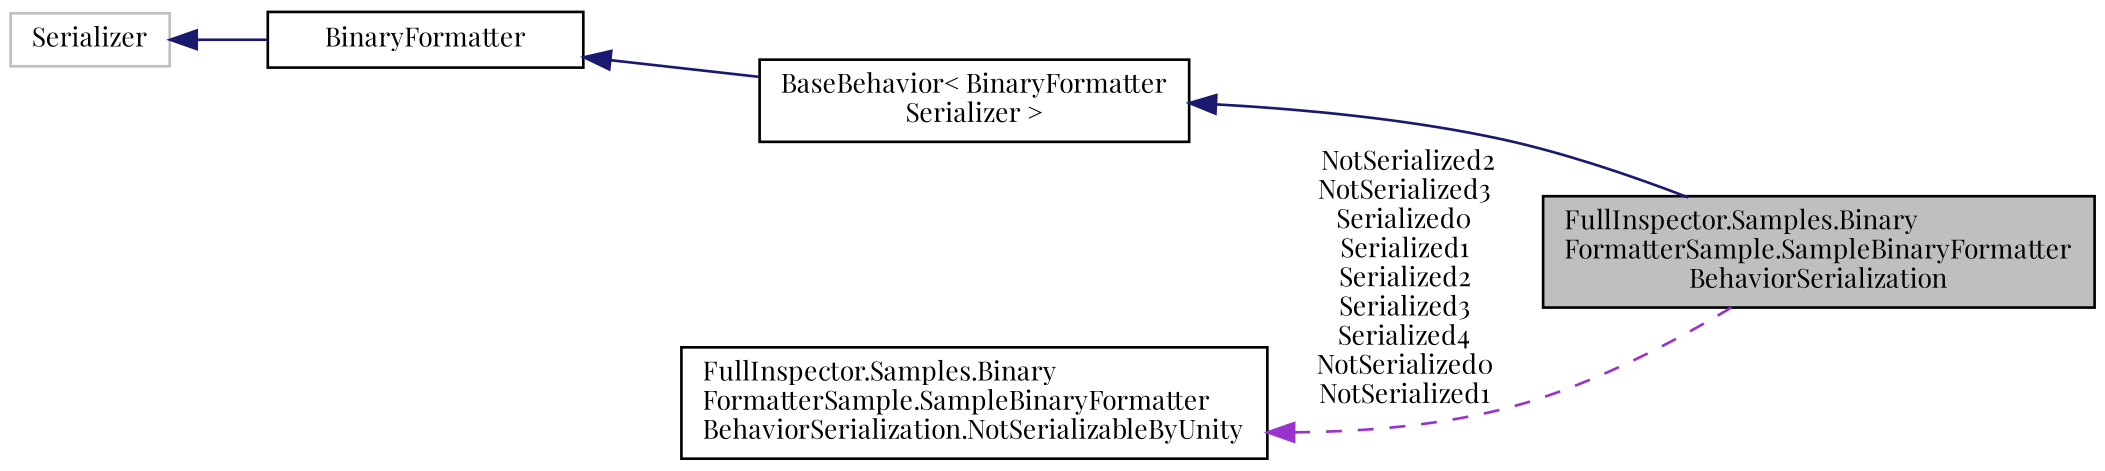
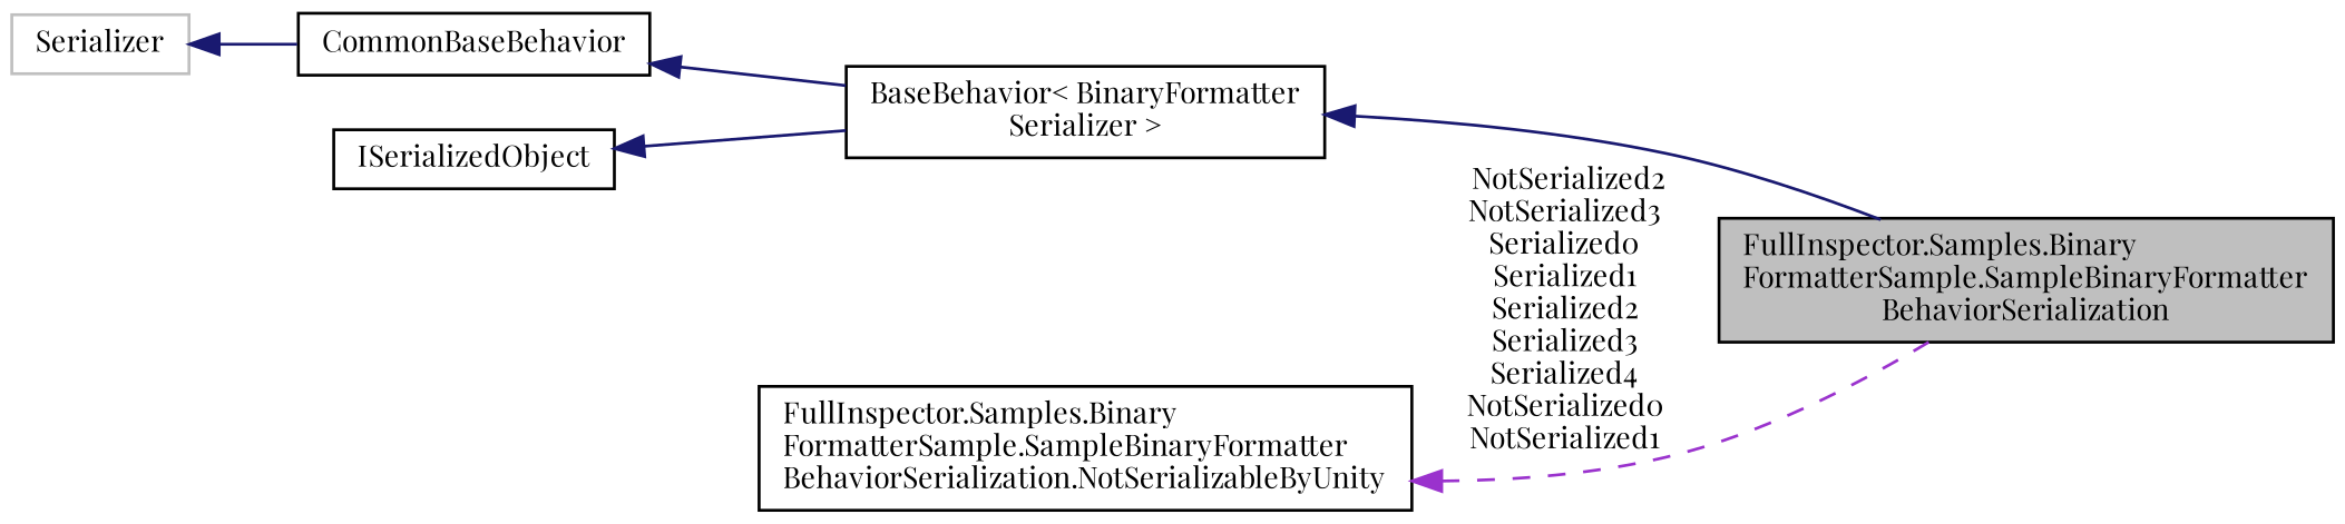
  digraph {
    fontname="Playfair Display"
    rankdir=LR
    node [color=black fillcolor=white fontname="Playfair Display" fontsize=10 shape=record style=filled]
    edge [color=midnightblue dir=back fontname="Playfair Display" fontsize=10 labelfontname=Helvetica labelfontsize=10 style=solid]
    n1 [fillcolor=grey75 fontcolor=black height=0.2 label="FullInspector.Samples.Binary\lFormatterSample.SampleBinaryFormatter\lBehaviorSerialization" width=0.4]
    n2 [height=0.2 label="BaseBehavior\< BinaryFormatter\lSerializer \>" width=0.4]
-   n3 [height=0.2 label=BinaryFormatter width=0.4]
+   n3 [height=0.2 label=CommonBaseBehavior width=0.4]
    n4 [color=grey75 height=0.2 label=Serializer width=0.4]
+   n5 [height=0.2 label=ISerializedObject width=0.4]
    n6 [height=0.2 label="FullInspector.Samples.Binary\lFormatterSample.SampleBinaryFormatter\lBehaviorSerialization.NotSerializableByUnity" width=0.4]
    n2 -> n1
    n3 -> n2
    n4 -> n3
+   n5 -> n2
    n6 -> n1 [color=darkorchid3 label=" NotSerialized2\nNotSerialized3\nSerialized0\nSerialized1\nSerialized2\nSerialized3\nSerialized4\nNotSerialized0\nNotSerialized1" style=dashed]
  }
